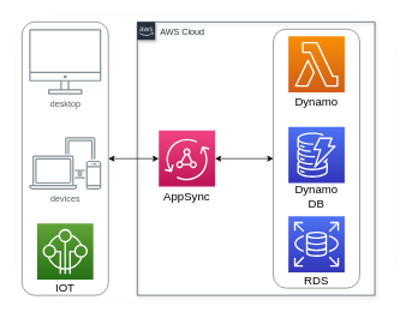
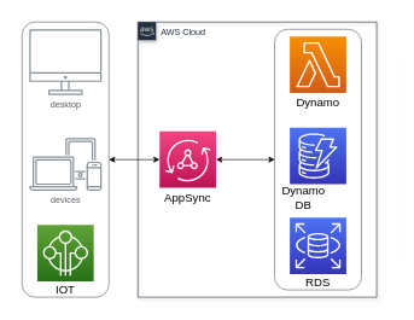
  <mxCell id="0" />
  <mxCell id="1" parent="0" />
  <mxCell id="2" value="" style="rounded=1;whiteSpace=wrap;html=1;shadow=0;strokeColor=#FFFAF5;strokeWidth=1;" parent="1" vertex="1"><mxGeometry x="20" y="20" width="530" height="400" as="geometry" /></mxCell>
  <mxCell id="3" value="AWS Cloud" style="points=[[0,0],[0.25,0],[0.5,0],[0.75,0],[1,0],[1,0.25],[1,0.5],[1,0.75],[1,1],[0.75,1],[0.5,1],[0.25,1],[0,1],[0,0.75],[0,0.5],[0,0.25]];outlineConnect=0;gradientColor=none;html=1;whiteSpace=wrap;fontSize=12;fontStyle=0;shape=mxgraph.aws4.group;grIcon=mxgraph.aws4.group_aws_cloud_alt;strokeColor=#232F3E;fillColor=none;verticalAlign=top;align=left;spacingLeft=30;fontColor=#232F3E;dashed=0;shadow=1;" parent="1" vertex="1"><mxGeometry x="190" y="30" width="330" height="380" as="geometry" /></mxCell>
  <mxCell id="4" value="" style="rounded=1;whiteSpace=wrap;html=1;strokeColor=#636260;fontSize=16;" vertex="1" parent="1"><mxGeometry x="379" y="40" width="120" height="360" as="geometry" /></mxCell>
  <mxCell id="5" value="" style="rounded=1;whiteSpace=wrap;html=1;strokeColor=#636260;fontSize=16;" vertex="1" parent="1"><mxGeometry x="30" y="30" width="120" height="380" as="geometry" /></mxCell>
  <mxCell id="6" value="" style="outlineConnect=0;fontColor=#232F3E;gradientColor=#F34482;gradientDirection=north;fillColor=#BC1356;strokeColor=#ffffff;dashed=0;verticalLabelPosition=bottom;verticalAlign=top;align=center;html=1;fontSize=12;fontStyle=0;aspect=fixed;shape=mxgraph.aws4.resourceIcon;resIcon=mxgraph.aws4.appsync;" vertex="1" parent="1"><mxGeometry x="220" y="181" width="78" height="78" as="geometry" /></mxCell>
  <mxCell id="7" value="devices" style="outlineConnect=0;gradientColor=none;fontColor=#545B64;strokeColor=none;fillColor=#879196;dashed=0;verticalLabelPosition=bottom;verticalAlign=top;align=center;html=1;fontSize=12;fontStyle=0;aspect=fixed;shape=mxgraph.aws4.illustration_devices;pointerEvents=1" vertex="1" parent="1"><mxGeometry x="40" y="190" width="100" height="73" as="geometry" /></mxCell>
  <mxCell id="8" value="desktop" style="outlineConnect=0;gradientColor=none;fontColor=#545B64;strokeColor=none;fillColor=#879196;dashed=0;verticalLabelPosition=bottom;verticalAlign=top;align=center;html=1;fontSize=12;fontStyle=0;aspect=fixed;shape=mxgraph.aws4.illustration_desktop;pointerEvents=1" vertex="1" parent="1"><mxGeometry x="40" y="40" width="100" height="91" as="geometry" /></mxCell>
  <mxCell id="9" value="" style="outlineConnect=0;fontColor=#232F3E;gradientColor=#60A337;gradientDirection=north;fillColor=#277116;strokeColor=#ffffff;dashed=0;verticalLabelPosition=bottom;verticalAlign=top;align=center;html=1;fontSize=12;fontStyle=0;aspect=fixed;shape=mxgraph.aws4.resourceIcon;resIcon=mxgraph.aws4.internet_of_things;" vertex="1" parent="1"><mxGeometry x="51" y="310" width="78" height="78" as="geometry" /></mxCell>
  <mxCell id="10" value="" style="outlineConnect=0;fontColor=#232F3E;gradientColor=#F78E04;gradientDirection=north;fillColor=#D05C17;strokeColor=#ffffff;dashed=0;verticalLabelPosition=bottom;verticalAlign=top;align=center;html=1;fontSize=12;fontStyle=0;aspect=fixed;shape=mxgraph.aws4.resourceIcon;resIcon=mxgraph.aws4.lambda;" vertex="1" parent="1"><mxGeometry x="400" y="50" width="78" height="78" as="geometry" /></mxCell>
  <mxCell id="11" value="" style="outlineConnect=0;fontColor=#232F3E;gradientColor=#4D72F3;gradientDirection=north;fillColor=#3334B9;strokeColor=#ffffff;dashed=0;verticalLabelPosition=bottom;verticalAlign=top;align=center;html=1;fontSize=12;fontStyle=0;aspect=fixed;shape=mxgraph.aws4.resourceIcon;resIcon=mxgraph.aws4.dynamodb;" vertex="1" parent="1"><mxGeometry x="400" y="176" width="78" height="78" as="geometry" /></mxCell>
  <mxCell id="12" value="" style="outlineConnect=0;fontColor=#232F3E;gradientColor=#4D72F3;gradientDirection=north;fillColor=#3334B9;strokeColor=#ffffff;dashed=0;verticalLabelPosition=bottom;verticalAlign=top;align=center;html=1;fontSize=12;fontStyle=0;aspect=fixed;shape=mxgraph.aws4.resourceIcon;resIcon=mxgraph.aws4.rds;" vertex="1" parent="1"><mxGeometry x="400" y="300" width="78" height="78" as="geometry" /></mxCell>
  <mxCell id="13" value="" style="endArrow=classic;startArrow=classic;html=1;fontSize=16;exitX=1;exitY=0.5;exitDx=0;exitDy=0;" edge="1" parent="1" source="5" target="6"><mxGeometry width="50" height="50" relative="1" as="geometry"><mxPoint x="340" y="340" as="sourcePoint" /><mxPoint x="390" y="290" as="targetPoint" /></mxGeometry></mxCell>
  <mxCell id="14" value="" style="endArrow=classic;startArrow=classic;html=1;fontSize=16;entryX=0;entryY=0.5;entryDx=0;entryDy=0;" edge="1" parent="1" source="6" target="4"><mxGeometry width="50" height="50" relative="1" as="geometry"><mxPoint x="340" y="340" as="sourcePoint" /><mxPoint x="390" y="290" as="targetPoint" /></mxGeometry></mxCell>
  <mxCell id="15" value="AppSync" style="text;html=1;strokeColor=none;fillColor=none;align=center;verticalAlign=middle;whiteSpace=wrap;rounded=0;fontSize=16;" vertex="1" parent="1"><mxGeometry x="239" y="263" width="40" height="20" as="geometry" /></mxCell>
  <mxCell id="16" value="Dynamo" style="text;html=1;strokeColor=none;fillColor=none;align=center;verticalAlign=middle;whiteSpace=wrap;rounded=0;fontSize=16;" vertex="1" parent="1"><mxGeometry x="419" y="130" width="40" height="20" as="geometry" /></mxCell>
- <mxCell id="17" value="Dynamo DB" style="text;html=1;strokeColor=none;fillColor=none;align=center;verticalAlign=middle;whiteSpace=wrap;rounded=0;fontSize=16;" vertex="1" parent="1"><mxGeometry x="419" y="263" width="40" height="20" as="geometry" /></mxCell>
+ <mxCell id="17" value="Dynamo DB" style="text;html=1;strokeColor=none;fillColor=none;align=center;verticalAlign=middle;whiteSpace=wrap;rounded=0;fontSize=16;" vertex="1" parent="1"><mxGeometry x="399" y="263" width="40" height="20" as="geometry" /></mxCell>
  <mxCell id="18" value="RDS" style="text;html=1;strokeColor=none;fillColor=none;align=center;verticalAlign=middle;whiteSpace=wrap;rounded=0;fontSize=16;" vertex="1" parent="1"><mxGeometry x="419" y="380" width="40" height="20" as="geometry" /></mxCell>
  <mxCell id="19" value="IOT" style="text;html=1;strokeColor=none;fillColor=none;align=center;verticalAlign=middle;whiteSpace=wrap;rounded=0;fontSize=16;" vertex="1" parent="1"><mxGeometry x="70" y="390" width="40" height="20" as="geometry" /></mxCell>
